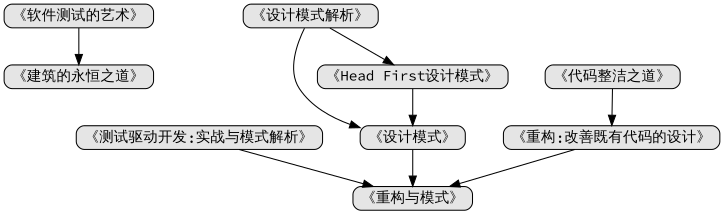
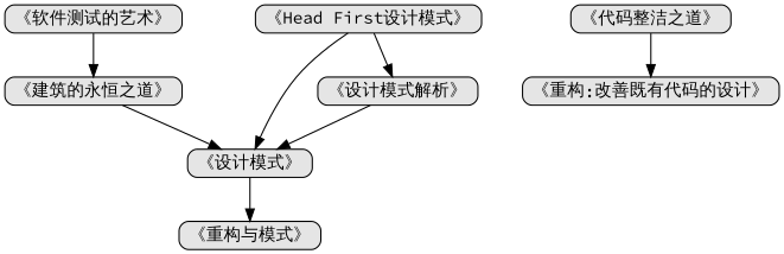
  digraph {
    fixedsize=true
    fontname="Source Code Pro"
    nodesep=0.5
    node [concentrate=true fillcolor="#E5E5E5" fontname="Source Code Pro" shape=box style="rounded,filled"]
    edge [fontname="Source Code Pro"]
    "《软件测试的艺术》" [height=0 width=0]
    "《建筑的永恒之道》" [height=0 width=0]
-   "《测试驱动开发:实战与模式解析》" [height=0 width=0]
    "《重构与模式》" [height=0 width=0]
    "《设计模式》" [height=0 width=0]
    "《代码整洁之道》" [height=0 width=0]
    "《重构:改善既有代码的设计》" [height=0 width=0]
    "《Head First设计模式》" [height=0 width=0]
    "《设计模式解析》" [height=0 width=0]
    "《软件测试的艺术》" -> "《建筑的永恒之道》"
-   "《测试驱动开发:实战与模式解析》" -> "《重构与模式》"
+   "《建筑的永恒之道》" -> "《设计模式》"
    "《设计模式》" -> "《重构与模式》"
    "《代码整洁之道》" -> "《重构:改善既有代码的设计》"
-   "《重构:改善既有代码的设计》" -> "《重构与模式》"
    "《Head First设计模式》" -> "《设计模式》"
-   "《设计模式解析》" -> "《Head First设计模式》"
+   "《Head First设计模式》" -> "《设计模式解析》"
    "《设计模式解析》" -> "《设计模式》"
  }
